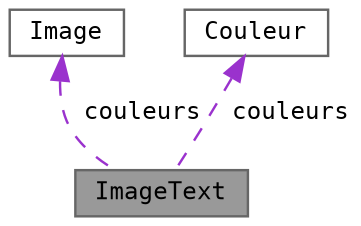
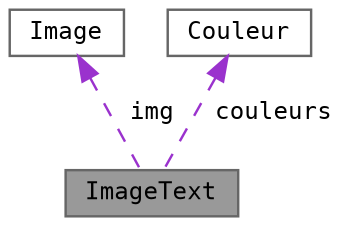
  digraph {
    fontname="DejaVu Sans Mono"
    node [color=gray40 fillcolor=white fontname="DejaVu Sans Mono" fontsize=10 shape=box style=filled]
    edge [color=darkorchid3 dir=back fontname="DejaVu Sans Mono" fontsize=10 labelfontname=Helvetica labelfontsize=10 style=dashed]
    n1 [fillcolor=grey60 fontcolor=black height=0.2 label=ImageText width=0.4]
    n2 [height=0.2 label=Image width=0.4]
    n3 [height=0.2 label=Couleur width=0.4]
-   n2 -> n1 [label=" couleurs"]
+   n2 -> n1 [label=" img"]
    n3 -> n1 [label=" couleurs"]
  }
